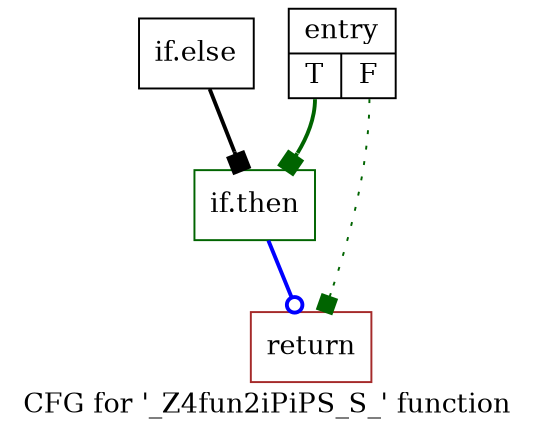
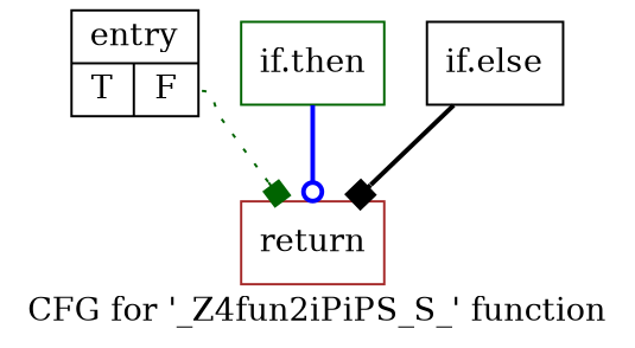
  digraph {
    label="CFG for '_Z4fun2iPiPS_S_' function"
    node [color=black shape=record]
    edge [arrowhead=box color=darkgreen style=bold]
    n1 [label="{entry|{<s0>T|<s1>F}}"]
    n2 [color=darkgreen label="{if.then}"]
    n3 [color=brown label="{return}"]
    n4 [label="{if.else}"]
-   n1 -> n2 [tailport=s0]
    n1 -> n3 [style=dotted tailport=s1]
    n2 -> n3 [arrowhead=odot color=blue]
-   n4 -> n2 [color=black]
+   n4 -> n3 [color=black]
  }
